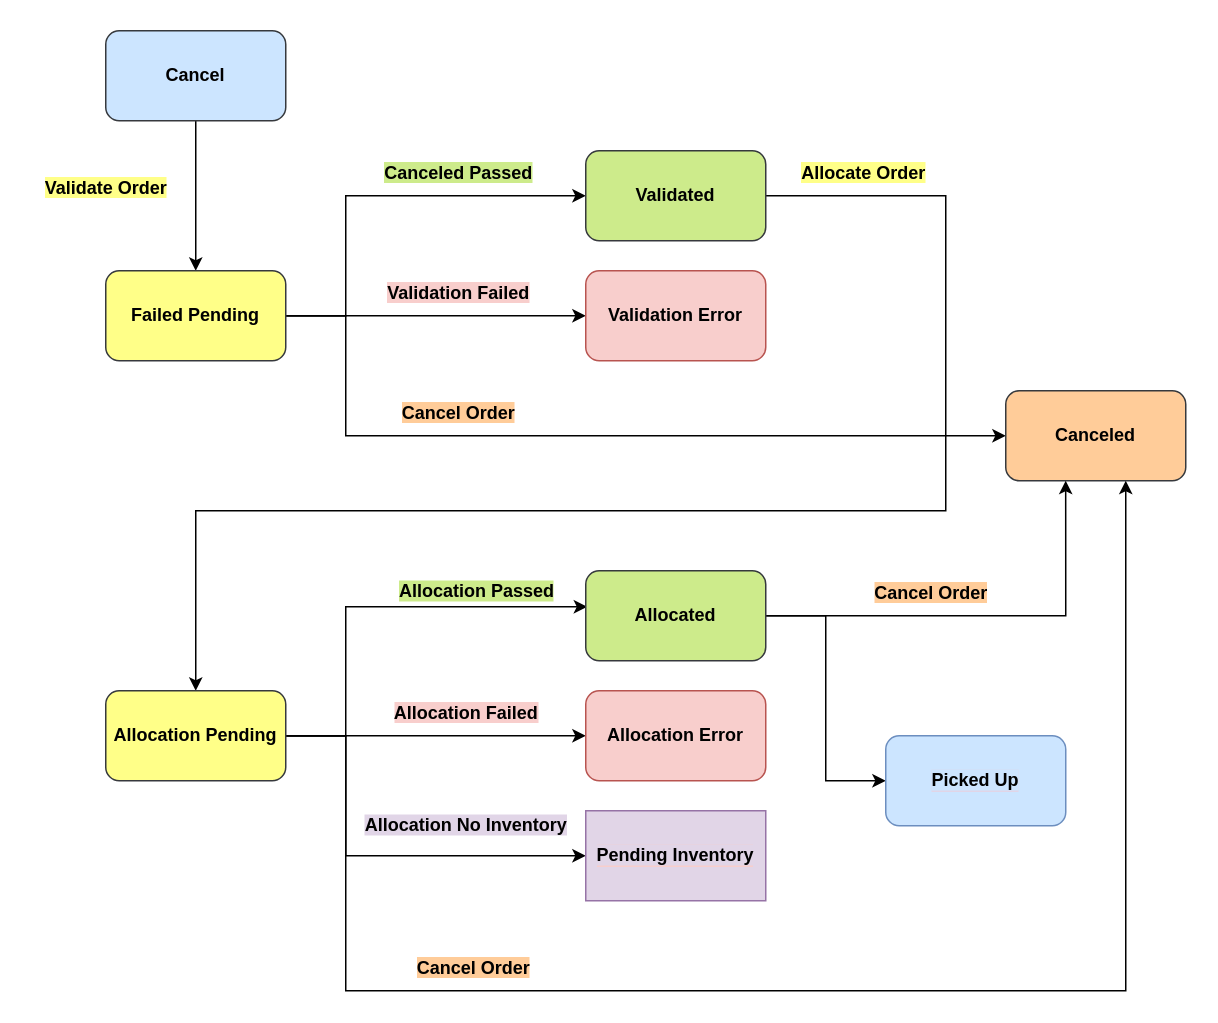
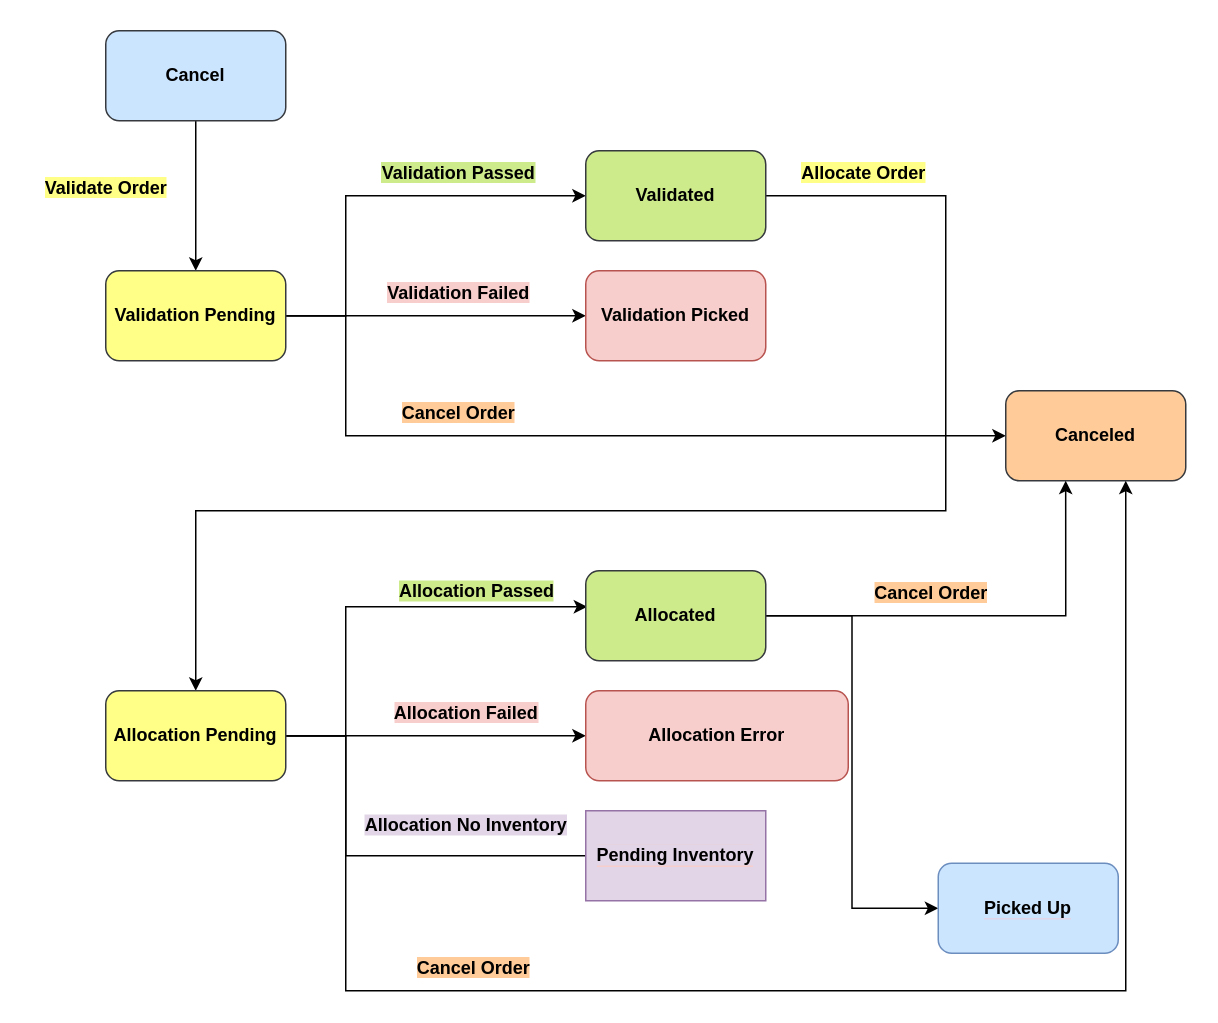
  <mxCell id="0" />
  <mxCell id="1" parent="0" />
  <mxCell id="2" value="" style="edgeStyle=orthogonalEdgeStyle;rounded=0;orthogonalLoop=1;jettySize=auto;html=1;" edge="1" parent="1" source="3" target="7"><mxGeometry relative="1" as="geometry"><Array as="points"><mxPoint x="130" y="160" /><mxPoint x="130" y="160" /></Array></mxGeometry></mxCell>
  <mxCell id="3" value="&lt;b&gt;Cancel&lt;/b&gt;" style="rounded=1;whiteSpace=wrap;html=1;fillColor=#cce5ff;strokeColor=#36393d;" vertex="1" parent="1"><mxGeometry x="70" y="20" width="120" height="60" as="geometry" /></mxCell>
  <mxCell id="4" style="edgeStyle=orthogonalEdgeStyle;rounded=0;orthogonalLoop=1;jettySize=auto;html=1;entryX=0;entryY=0.5;entryDx=0;entryDy=0;" edge="1" parent="1" source="7" target="10"><mxGeometry relative="1" as="geometry"><Array as="points"><mxPoint x="230" y="210" /><mxPoint x="230" y="130" /></Array></mxGeometry></mxCell>
  <mxCell id="5" style="edgeStyle=orthogonalEdgeStyle;rounded=0;orthogonalLoop=1;jettySize=auto;html=1;entryX=0;entryY=0.5;entryDx=0;entryDy=0;" edge="1" parent="1" source="7" target="12"><mxGeometry relative="1" as="geometry"><mxPoint x="377.96" y="210" as="targetPoint" /><Array as="points" /></mxGeometry></mxCell>
  <mxCell id="6" style="edgeStyle=orthogonalEdgeStyle;rounded=0;orthogonalLoop=1;jettySize=auto;html=1;entryX=0;entryY=0.5;entryDx=0;entryDy=0;" edge="1" parent="1" source="7" target="13"><mxGeometry relative="1" as="geometry"><Array as="points"><mxPoint x="230" y="210" /><mxPoint x="230" y="290" /></Array></mxGeometry></mxCell>
- <mxCell id="7" value="&lt;b&gt;Failed Pending&lt;/b&gt;" style="rounded=1;whiteSpace=wrap;html=1;fillColor=#ffff88;strokeColor=#36393d;" vertex="1" parent="1"><mxGeometry x="70" y="180" width="120" height="60" as="geometry" /></mxCell>
+ <mxCell id="7" value="&lt;b&gt;Validation Pending&lt;/b&gt;" style="rounded=1;whiteSpace=wrap;html=1;fillColor=#ffff88;strokeColor=#36393d;" vertex="1" parent="1"><mxGeometry x="70" y="180" width="120" height="60" as="geometry" /></mxCell>
  <mxCell id="8" value="&lt;b style=&quot;background-color: rgb(255, 255, 136);&quot;&gt;Validate Order&lt;/b&gt;" style="text;html=1;align=center;verticalAlign=middle;resizable=0;points=[];autosize=1;strokeColor=none;fillColor=none;" vertex="1" parent="1"><mxGeometry x="20" y="110" width="100" height="30" as="geometry" /></mxCell>
  <mxCell id="9" style="edgeStyle=orthogonalEdgeStyle;rounded=0;orthogonalLoop=1;jettySize=auto;html=1;elbow=vertical;entryX=0.5;entryY=0;entryDx=0;entryDy=0;" edge="1" parent="1" source="10" target="19"><mxGeometry relative="1" as="geometry"><mxPoint x="190" y="410" as="targetPoint" /><Array as="points"><mxPoint x="630" y="130" /><mxPoint x="630" y="340" /><mxPoint x="130" y="340" /></Array></mxGeometry></mxCell>
  <mxCell id="10" value="&lt;b&gt;Validated&lt;/b&gt;" style="rounded=1;whiteSpace=wrap;html=1;fillColor=#cdeb8b;strokeColor=#36393d;" vertex="1" parent="1"><mxGeometry x="390" y="100" width="120" height="60" as="geometry" /></mxCell>
- <mxCell id="11" value="&lt;b style=&quot;background-color: rgb(205, 235, 139);&quot;&gt;Canceled Passed&lt;/b&gt;" style="text;html=1;align=center;verticalAlign=middle;resizable=0;points=[];autosize=1;strokeColor=none;fillColor=none;" vertex="1" parent="1"><mxGeometry x="240" y="100" width="130" height="30" as="geometry" /></mxCell>
- <mxCell id="12" value="&lt;b&gt;Validation Error&lt;/b&gt;" style="rounded=1;whiteSpace=wrap;html=1;fillColor=#f8cecc;strokeColor=#b85450;" vertex="1" parent="1"><mxGeometry x="390" y="180" width="120" height="60" as="geometry" /></mxCell>
+ <mxCell id="11" value="&lt;b style=&quot;background-color: rgb(205, 235, 139);&quot;&gt;Validation Passed&lt;/b&gt;" style="text;html=1;align=center;verticalAlign=middle;resizable=0;points=[];autosize=1;strokeColor=none;fillColor=none;" vertex="1" parent="1"><mxGeometry x="240" y="100" width="130" height="30" as="geometry" /></mxCell>
+ <mxCell id="12" value="&lt;b&gt;Validation Picked&lt;/b&gt;" style="rounded=1;whiteSpace=wrap;html=1;fillColor=#f8cecc;strokeColor=#b85450;" vertex="1" parent="1"><mxGeometry x="390" y="180" width="120" height="60" as="geometry" /></mxCell>
  <mxCell id="13" value="&lt;b&gt;Canceled&lt;/b&gt;" style="rounded=1;whiteSpace=wrap;html=1;fillColor=#ffcc99;strokeColor=#36393d;" vertex="1" parent="1"><mxGeometry x="670" y="260" width="120" height="60" as="geometry" /></mxCell>
  <mxCell id="14" value="&lt;span style=&quot;background-color: rgb(255, 204, 153);&quot;&gt;Cancel Order&lt;/span&gt;" style="text;html=1;align=center;verticalAlign=middle;resizable=0;points=[];autosize=1;strokeColor=none;fillColor=none;fontStyle=1" vertex="1" parent="1"><mxGeometry x="255" y="260" width="100" height="30" as="geometry" /></mxCell>
  <mxCell id="15" style="edgeStyle=orthogonalEdgeStyle;rounded=0;orthogonalLoop=1;jettySize=auto;html=1;entryX=0;entryY=0.5;entryDx=0;entryDy=0;elbow=vertical;" edge="1" parent="1" source="19" target="24"><mxGeometry relative="1" as="geometry" /></mxCell>
  <mxCell id="16" style="edgeStyle=orthogonalEdgeStyle;rounded=0;orthogonalLoop=1;jettySize=auto;html=1;entryX=0.008;entryY=0.4;entryDx=0;entryDy=0;entryPerimeter=0;elbow=vertical;" edge="1" parent="1" source="19" target="23"><mxGeometry relative="1" as="geometry"><Array as="points"><mxPoint x="230" y="490" /><mxPoint x="230" y="404" /></Array></mxGeometry></mxCell>
  <mxCell id="17" style="edgeStyle=orthogonalEdgeStyle;rounded=0;orthogonalLoop=1;jettySize=auto;html=1;elbow=vertical;fillColor=#dae8fc;strokeColor=#000000;" edge="1" parent="1" source="19"><mxGeometry relative="1" as="geometry"><mxPoint x="750" y="320" as="targetPoint" /><Array as="points"><mxPoint x="230" y="490" /><mxPoint x="230" y="660" /><mxPoint x="750" y="660" /><mxPoint x="750" y="320" /></Array></mxGeometry></mxCell>
- <mxCell id="18" style="edgeStyle=orthogonalEdgeStyle;rounded=0;orthogonalLoop=1;jettySize=auto;html=1;elbow=vertical;entryX=0;entryY=0.5;entryDx=0;entryDy=0;" edge="1" parent="1" source="19" target="28"><mxGeometry relative="1" as="geometry"><mxPoint x="230" y="580" as="targetPoint" /><Array as="points"><mxPoint x="230" y="490" /><mxPoint x="230" y="570" /></Array></mxGeometry></mxCell>
+ <mxCell id="18" style="edgeStyle=orthogonalEdgeStyle;rounded=0;orthogonalLoop=1;jettySize=auto;html=1;elbow=vertical;entryX=0;entryY=0.5;entryDx=0;entryDy=0;endArrow=none;" edge="1" parent="1" source="19" target="28"><mxGeometry relative="1" as="geometry"><mxPoint x="230" y="580" as="targetPoint" /><Array as="points"><mxPoint x="230" y="490" /><mxPoint x="230" y="570" /></Array></mxGeometry></mxCell>
  <mxCell id="19" value="&lt;b&gt;Allocation Pending&lt;/b&gt;" style="rounded=1;whiteSpace=wrap;html=1;fillColor=#ffff88;strokeColor=#36393d;" vertex="1" parent="1"><mxGeometry x="70" y="460" width="120" height="60" as="geometry" /></mxCell>
  <mxCell id="20" value="&lt;b style=&quot;background-color: rgb(255, 255, 136);&quot;&gt;Allocate Order&lt;/b&gt;" style="text;html=1;align=center;verticalAlign=middle;resizable=0;points=[];autosize=1;strokeColor=none;fillColor=none;" vertex="1" parent="1"><mxGeometry x="520" y="100" width="110" height="30" as="geometry" /></mxCell>
  <mxCell id="21" style="edgeStyle=orthogonalEdgeStyle;rounded=0;orthogonalLoop=1;jettySize=auto;html=1;elbow=vertical;entryX=0.333;entryY=1;entryDx=0;entryDy=0;entryPerimeter=0;" edge="1" parent="1" source="23" target="13"><mxGeometry relative="1" as="geometry"><mxPoint x="700" y="410" as="targetPoint" /><Array as="points"><mxPoint x="710" y="410" /></Array></mxGeometry></mxCell>
  <mxCell id="22" style="edgeStyle=orthogonalEdgeStyle;rounded=0;orthogonalLoop=1;jettySize=auto;html=1;entryX=0;entryY=0.5;entryDx=0;entryDy=0;elbow=vertical;" edge="1" parent="1" source="23" target="31"><mxGeometry relative="1" as="geometry" /></mxCell>
  <mxCell id="23" value="&lt;b&gt;Allocated&lt;/b&gt;" style="rounded=1;whiteSpace=wrap;html=1;fillColor=#cdeb8b;strokeColor=#36393d;" vertex="1" parent="1"><mxGeometry x="390" y="380" width="120" height="60" as="geometry" /></mxCell>
- <mxCell id="24" value="&lt;b&gt;Allocation Error&lt;/b&gt;" style="rounded=1;whiteSpace=wrap;html=1;fillColor=#f8cecc;strokeColor=#b85450;" vertex="1" parent="1"><mxGeometry x="390" y="460" width="120" height="60" as="geometry" /></mxCell>
+ <mxCell id="24" value="&lt;b&gt;Allocation Error&lt;/b&gt;" style="rounded=1;whiteSpace=wrap;html=1;fillColor=#f8cecc;strokeColor=#b85450;" vertex="1" parent="1"><mxGeometry x="390" y="460" width="175" height="60" as="geometry" /></mxCell>
  <mxCell id="25" value="&lt;span style=&quot;background-color: rgb(255, 204, 153);&quot;&gt;Cancel Order&lt;/span&gt;" style="text;html=1;align=center;verticalAlign=middle;resizable=0;points=[];autosize=1;strokeColor=none;fillColor=none;fontStyle=1" vertex="1" parent="1"><mxGeometry x="265" y="630" width="100" height="30" as="geometry" /></mxCell>
  <mxCell id="26" value="&lt;span style=&quot;color: rgb(0, 0, 0); font-family: Helvetica; font-size: 12px; font-style: normal; font-variant-ligatures: normal; font-variant-caps: normal; letter-spacing: normal; orphans: 2; text-align: center; text-indent: 0px; text-transform: none; widows: 2; word-spacing: 0px; -webkit-text-stroke-width: 0px; text-decoration-thickness: initial; text-decoration-style: initial; text-decoration-color: initial; background-color: rgb(205, 235, 139);&quot;&gt;&lt;b&gt;Allocation Passed&lt;/b&gt;&lt;/span&gt;" style="text;whiteSpace=wrap;html=1;" vertex="1" parent="1"><mxGeometry x="264" y="380" width="140" height="40" as="geometry" /></mxCell>
  <mxCell id="27" value="&lt;b style=&quot;background-color: rgb(248, 206, 204);&quot;&gt;Allocation Failed&lt;/b&gt;" style="text;html=1;align=center;verticalAlign=middle;resizable=0;points=[];autosize=1;strokeColor=none;fillColor=none;" vertex="1" parent="1"><mxGeometry x="250" y="460" width="120" height="30" as="geometry" /></mxCell>
  <mxCell id="28" value="&lt;span style=&quot;background-color: rgb(225, 213, 231);&quot;&gt;&lt;b&gt;Pending Inventory&lt;/b&gt;&lt;/span&gt;" style="whiteSpace=wrap;html=1;labelBackgroundColor=#F8CECC;fillColor=#e1d5e7;strokeColor=#9673A6;rounded=0;" vertex="1" parent="1"><mxGeometry x="390" y="540" width="120" height="60" as="geometry" /></mxCell>
  <mxCell id="29" value="&lt;b style=&quot;background-color: rgb(225, 213, 231);&quot;&gt;Allocation No Inventory&lt;/b&gt;" style="text;html=1;align=center;verticalAlign=middle;resizable=0;points=[];autosize=1;strokeColor=none;fillColor=none;" vertex="1" parent="1"><mxGeometry x="230" y="535" width="160" height="30" as="geometry" /></mxCell>
  <mxCell id="30" value="&lt;b style=&quot;background-color: rgb(248, 206, 204);&quot;&gt;Validation Failed&lt;/b&gt;" style="text;html=1;align=center;verticalAlign=middle;resizable=0;points=[];autosize=1;strokeColor=none;fillColor=none;" vertex="1" parent="1"><mxGeometry x="245" y="180" width="120" height="30" as="geometry" /></mxCell>
- <mxCell id="31" value="&lt;span style=&quot;background-color: rgb(204, 229, 255);&quot;&gt;&lt;b&gt;Picked Up&lt;/b&gt;&lt;/span&gt;" style="rounded=1;whiteSpace=wrap;html=1;labelBackgroundColor=#E1D5E7;fillColor=#CCE5FF;strokeColor=#6c8ebf;" vertex="1" parent="1"><mxGeometry x="590" y="490" width="120" height="60" as="geometry" /></mxCell>
+ <mxCell id="31" value="&lt;span style=&quot;background-color: rgb(204, 229, 255);&quot;&gt;&lt;b&gt;Picked Up&lt;/b&gt;&lt;/span&gt;" style="rounded=1;whiteSpace=wrap;html=1;labelBackgroundColor=#E1D5E7;fillColor=#CCE5FF;strokeColor=#6c8ebf;" vertex="1" parent="1"><mxGeometry x="625" y="575" width="120" height="60" as="geometry" /></mxCell>
  <mxCell id="32" value="&lt;span style=&quot;background-color: rgb(255, 204, 153);&quot;&gt;Cancel Order&lt;/span&gt;" style="text;html=1;align=center;verticalAlign=middle;resizable=0;points=[];autosize=1;strokeColor=none;fillColor=none;fontStyle=1" vertex="1" parent="1"><mxGeometry x="570" y="380" width="100" height="30" as="geometry" /></mxCell>
